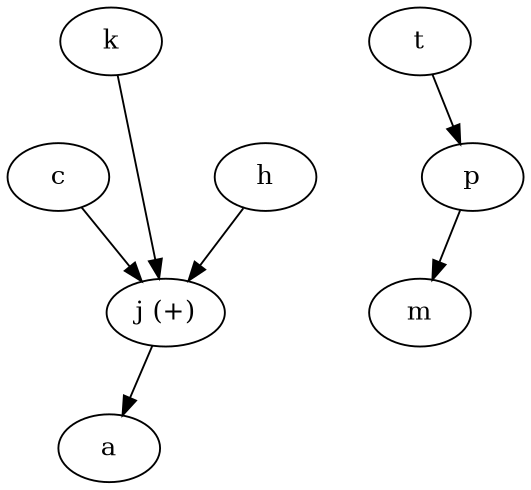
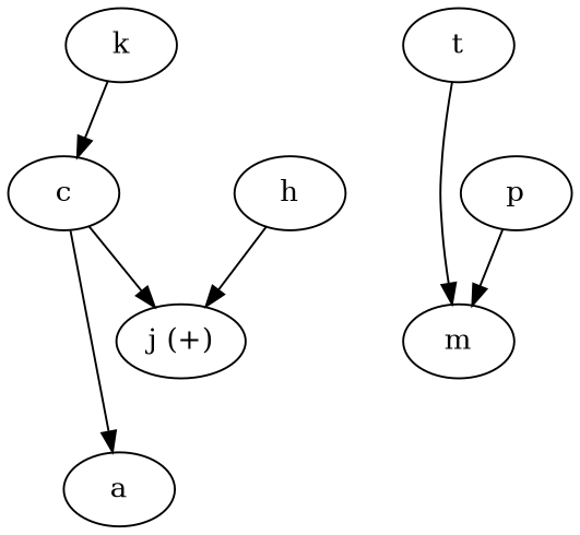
  strict digraph {
    rankdir=TB
    n1 [label=k]
    n2 [label=c]
    n3 [label=a]
    n4 [label="j (+)"]
    n5 [label=t]
    n6 [label=m]
    n7 [label=h]
    n8 [label=p]
-   n1 -> n4
-   n4 -> n3
+   n1 -> n2
+   n2 -> n3
    n2 -> n4
-   n5 -> n8
+   n5 -> n6
    n7 -> n4
    n8 -> n6
  }
